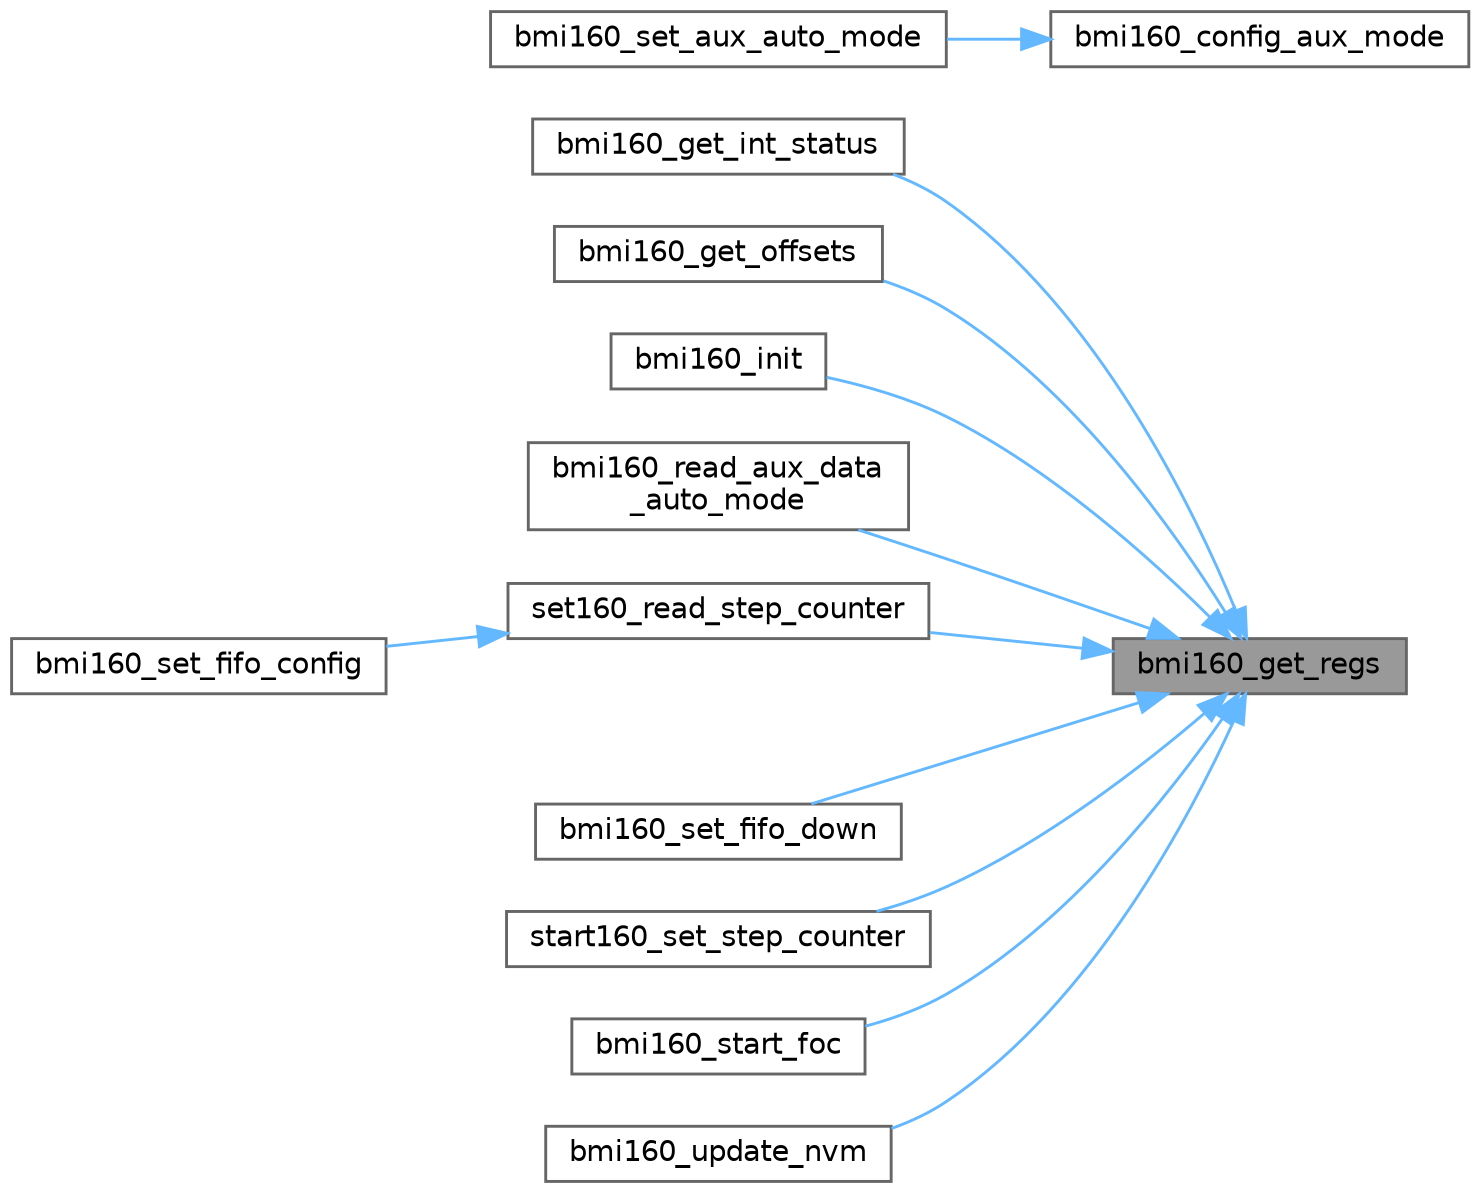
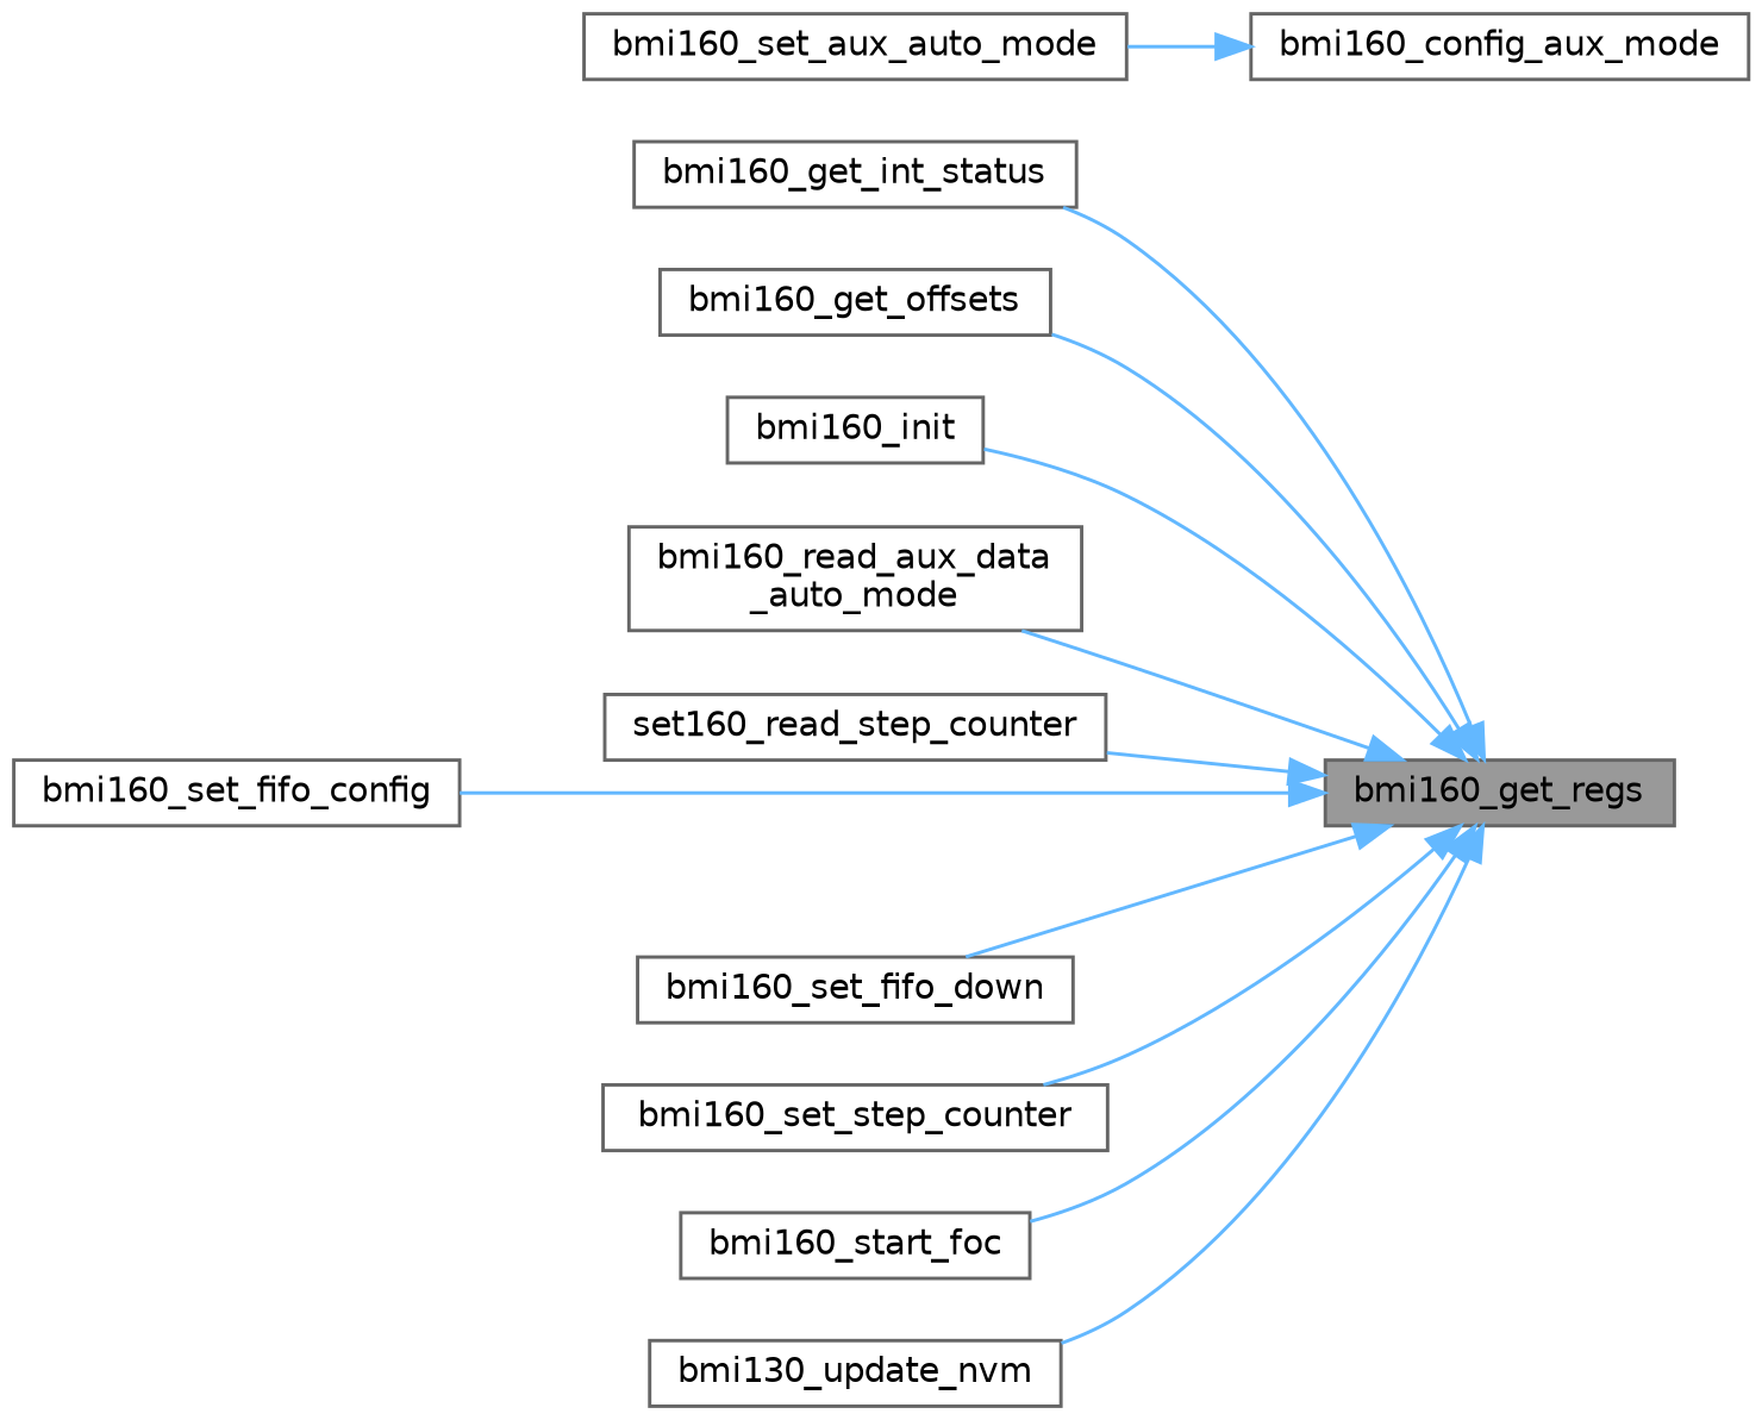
  digraph {
    rankdir=RL
    node [color=grey40 fillcolor=white fontname=Helvetica fontsize=10 shape=box style=filled]
    edge [color=steelblue1 dir=back fontname=Helvetica fontsize=10 labelfontname=Helvetica labelfontsize=10 style=solid]
    n1 [color=gray40 fillcolor=grey60 fontcolor=black height=0.2 label=bmi160_get_regs width=0.4]
    n2 [height=0.2 label=bmi160_get_int_status width=0.4]
    n3 [height=0.2 label=bmi160_get_offsets width=0.4]
    n4 [height=0.2 label=bmi160_init width=0.4]
    n5 [height=0.2 label="bmi160_read_aux_data\l_auto_mode" width=0.4]
    n6 [height=0.2 label=set160_read_step_counter width=0.4]
    n7 [height=0.2 label=bmi160_set_fifo_config width=0.4]
    n8 [height=0.2 label=bmi160_set_fifo_down width=0.4]
-   n9 [height=0.2 label=start160_set_step_counter width=0.4]
+   n9 [height=0.2 label=bmi160_set_step_counter width=0.4]
    n10 [height=0.2 label=bmi160_start_foc width=0.4]
-   n11 [height=0.2 label=bmi160_update_nvm width=0.4]
+   n11 [height=0.2 label=bmi130_update_nvm width=0.4]
    n12 [height=0.2 label=bmi160_config_aux_mode width=0.4]
    n13 [height=0.2 label=bmi160_set_aux_auto_mode width=0.4]
    n1 -> n2
    n1 -> n3
    n1 -> n4
    n1 -> n5
    n1 -> n6
-   n6 -> n7
+   n1 -> n7
    n1 -> n8
    n1 -> n9
    n1 -> n10
    n1 -> n11
    n12 -> n13
  }
